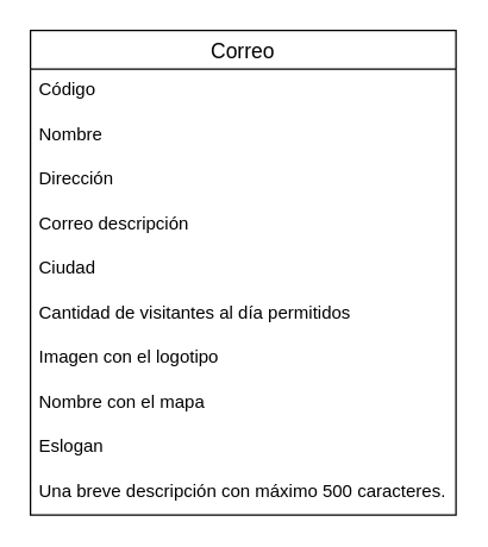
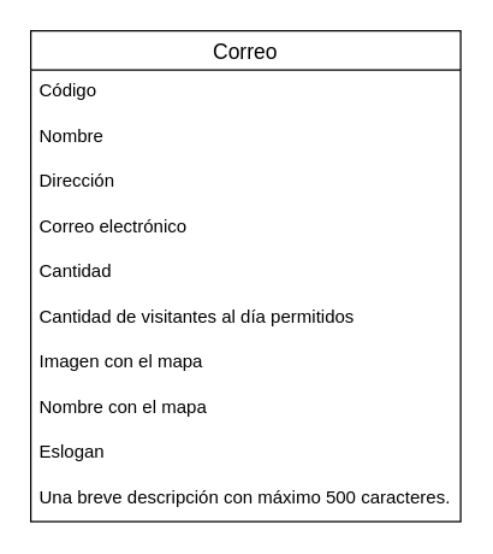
  <mxCell id="0" />
  <mxCell id="1" parent="0" />
  <mxCell id="2" value="Correo" style="swimlane;fontStyle=0;childLayout=stackLayout;horizontal=1;startSize=26;horizontalStack=0;resizeParent=1;resizeParentMax=0;resizeLast=0;collapsible=1;marginBottom=0;align=center;fontSize=14;" vertex="1" parent="1"><mxGeometry x="20" y="20" width="286" height="326" as="geometry" /></mxCell>
  <mxCell id="3" value="Código" style="text;strokeColor=none;fillColor=none;spacingLeft=4;spacingRight=4;overflow=hidden;rotatable=0;points=[[0,0.5],[1,0.5]];portConstraint=eastwest;fontSize=12;" vertex="1" parent="2"><mxGeometry y="26" width="286" height="30" as="geometry" /></mxCell>
  <mxCell id="4" value="Nombre" style="text;strokeColor=none;fillColor=none;spacingLeft=4;spacingRight=4;overflow=hidden;rotatable=0;points=[[0,0.5],[1,0.5]];portConstraint=eastwest;fontSize=12;" vertex="1" parent="2"><mxGeometry y="56" width="286" height="30" as="geometry" /></mxCell>
  <mxCell id="5" value="Dirección" style="text;strokeColor=none;fillColor=none;spacingLeft=4;spacingRight=4;overflow=hidden;rotatable=0;points=[[0,0.5],[1,0.5]];portConstraint=eastwest;fontSize=12;" vertex="1" parent="2"><mxGeometry y="86" width="286" height="30" as="geometry" /></mxCell>
- <mxCell id="6" value="Correo descripción" style="text;strokeColor=none;fillColor=none;spacingLeft=4;spacingRight=4;overflow=hidden;rotatable=0;points=[[0,0.5],[1,0.5]];portConstraint=eastwest;fontSize=12;" vertex="1" parent="2"><mxGeometry y="116" width="286" height="30" as="geometry" /></mxCell>
- <mxCell id="7" value="Ciudad" style="text;strokeColor=none;fillColor=none;spacingLeft=4;spacingRight=4;overflow=hidden;rotatable=0;points=[[0,0.5],[1,0.5]];portConstraint=eastwest;fontSize=12;" vertex="1" parent="2"><mxGeometry y="146" width="286" height="30" as="geometry" /></mxCell>
+ <mxCell id="6" value="Correo electrónico" style="text;strokeColor=none;fillColor=none;spacingLeft=4;spacingRight=4;overflow=hidden;rotatable=0;points=[[0,0.5],[1,0.5]];portConstraint=eastwest;fontSize=12;" vertex="1" parent="2"><mxGeometry y="116" width="286" height="30" as="geometry" /></mxCell>
+ <mxCell id="7" value="Cantidad" style="text;strokeColor=none;fillColor=none;spacingLeft=4;spacingRight=4;overflow=hidden;rotatable=0;points=[[0,0.5],[1,0.5]];portConstraint=eastwest;fontSize=12;" vertex="1" parent="2"><mxGeometry y="146" width="286" height="30" as="geometry" /></mxCell>
  <mxCell id="8" value="Cantidad de visitantes al día permitidos" style="text;strokeColor=none;fillColor=none;spacingLeft=4;spacingRight=4;overflow=hidden;rotatable=0;points=[[0,0.5],[1,0.5]];portConstraint=eastwest;fontSize=12;" vertex="1" parent="2"><mxGeometry y="176" width="286" height="30" as="geometry" /></mxCell>
- <mxCell id="9" value="Imagen con el logotipo" style="text;strokeColor=none;fillColor=none;spacingLeft=4;spacingRight=4;overflow=hidden;rotatable=0;points=[[0,0.5],[1,0.5]];portConstraint=eastwest;fontSize=12;" vertex="1" parent="2"><mxGeometry y="206" width="286" height="30" as="geometry" /></mxCell>
+ <mxCell id="9" value="Imagen con el mapa" style="text;strokeColor=none;fillColor=none;spacingLeft=4;spacingRight=4;overflow=hidden;rotatable=0;points=[[0,0.5],[1,0.5]];portConstraint=eastwest;fontSize=12;" vertex="1" parent="2"><mxGeometry y="206" width="286" height="30" as="geometry" /></mxCell>
  <mxCell id="10" value="Nombre con el mapa" style="text;strokeColor=none;fillColor=none;spacingLeft=4;spacingRight=4;overflow=hidden;rotatable=0;points=[[0,0.5],[1,0.5]];portConstraint=eastwest;fontSize=12;" vertex="1" parent="2"><mxGeometry y="236" width="286" height="30" as="geometry" /></mxCell>
  <mxCell id="11" value="Eslogan" style="text;strokeColor=none;fillColor=none;spacingLeft=4;spacingRight=4;overflow=hidden;rotatable=0;points=[[0,0.5],[1,0.5]];portConstraint=eastwest;fontSize=12;" vertex="1" parent="2"><mxGeometry y="266" width="286" height="30" as="geometry" /></mxCell>
  <mxCell id="12" value="Una breve descripción con máximo 500 caracteres.&#10;" style="text;strokeColor=none;fillColor=none;spacingLeft=4;spacingRight=4;overflow=hidden;rotatable=0;points=[[0,0.5],[1,0.5]];portConstraint=eastwest;fontSize=12;" vertex="1" parent="2"><mxGeometry y="296" width="286" height="30" as="geometry" /></mxCell>
